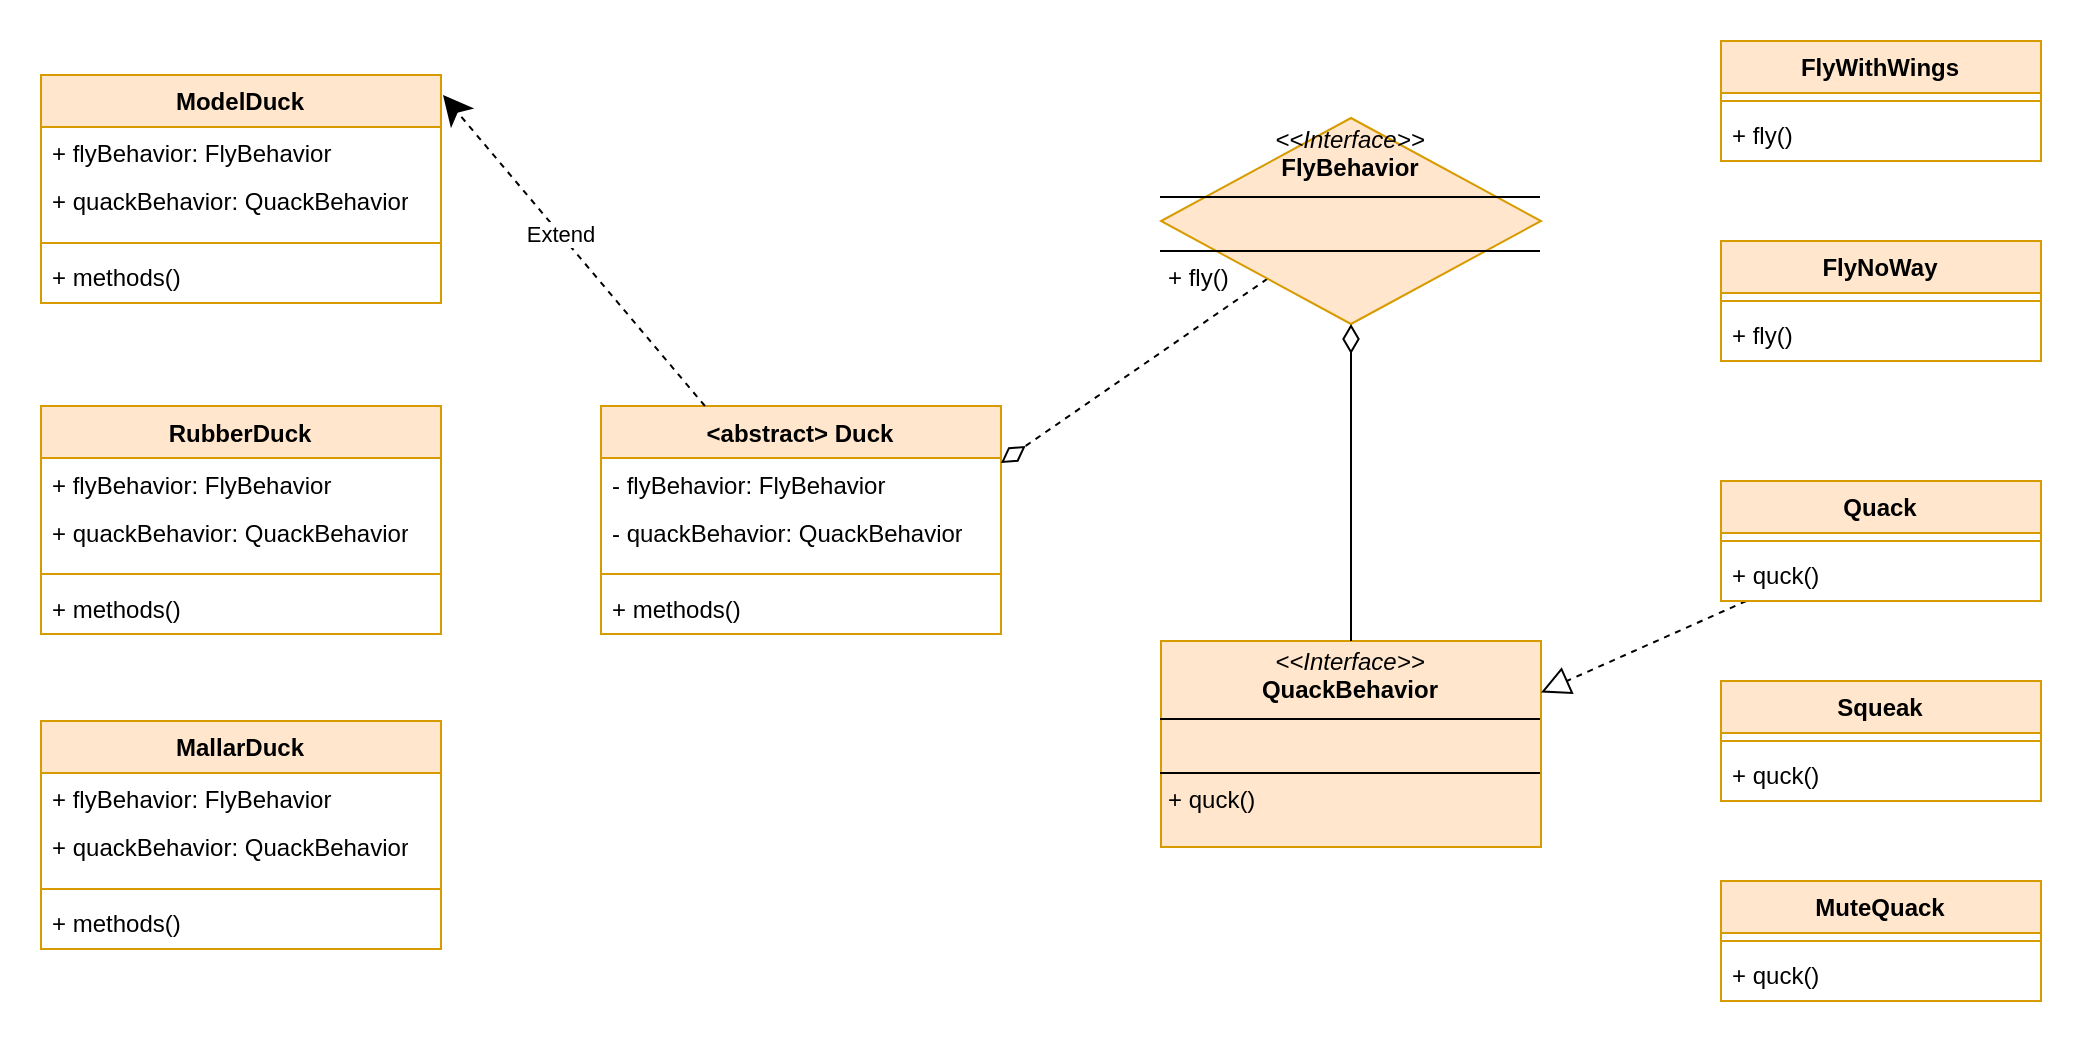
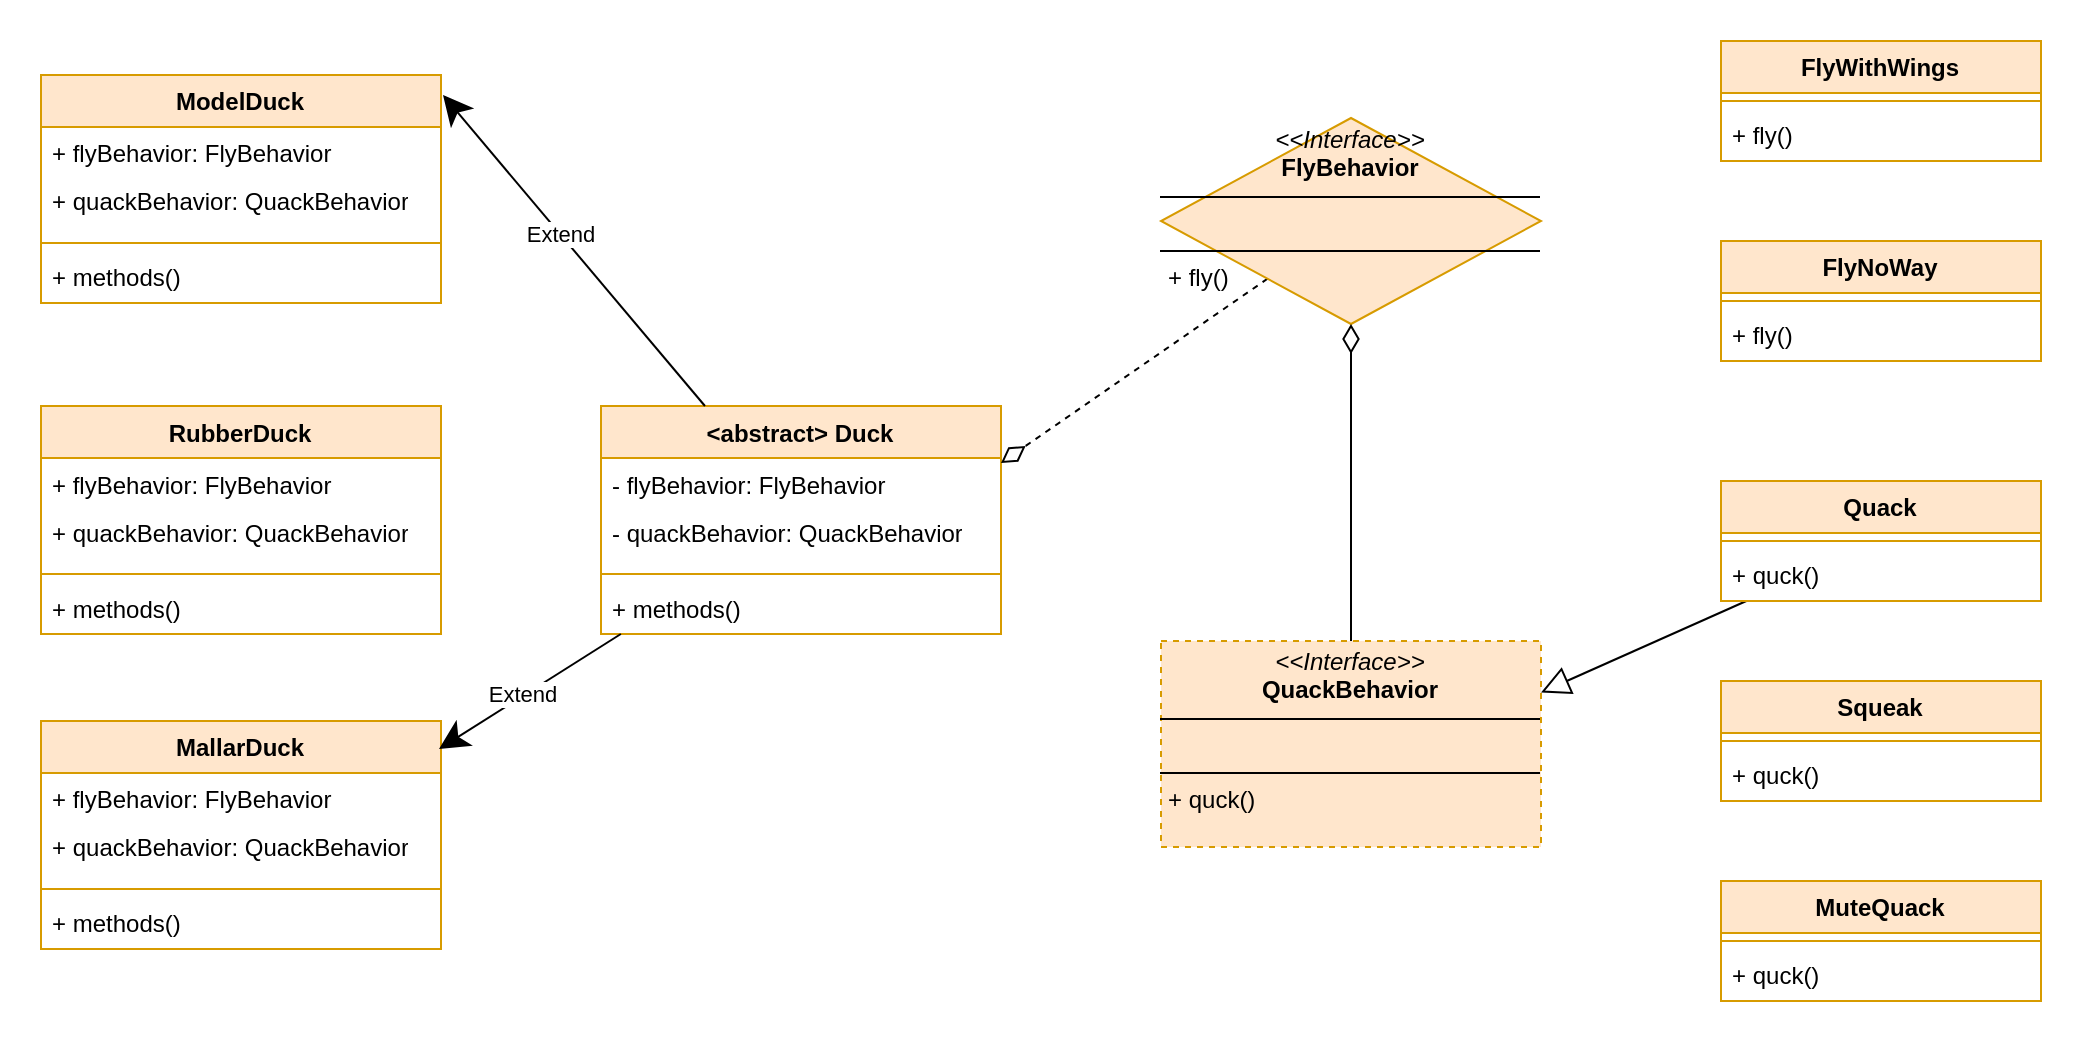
  <mxCell id="0" />
  <mxCell id="1" parent="0" />
  <mxCell id="2" value="&amp;lt;abstract&amp;gt; Duck" style="swimlane;fontStyle=1;align=center;verticalAlign=top;childLayout=stackLayout;horizontal=1;startSize=26;horizontalStack=0;resizeParent=1;resizeParentMax=0;resizeLast=0;collapsible=1;marginBottom=0;whiteSpace=wrap;html=1;fillColor=#ffe6cc;strokeColor=#d79b00;" vertex="1" parent="1"><mxGeometry x="300" y="202.5" width="200" height="114" as="geometry" /></mxCell>
  <mxCell id="3" value="- flyBehavior: FlyBehavior&lt;div&gt;&lt;br&gt;&lt;/div&gt;" style="text;strokeColor=none;fillColor=none;align=left;verticalAlign=top;spacingLeft=4;spacingRight=4;overflow=hidden;rotatable=0;points=[[0,0.5],[1,0.5]];portConstraint=eastwest;whiteSpace=wrap;html=1;" vertex="1" parent="2"><mxGeometry y="26" width="200" height="24" as="geometry" /></mxCell>
  <mxCell id="4" value="- quackBehavior: QuackBehavior&lt;div&gt;&lt;br&gt;&lt;/div&gt;" style="text;strokeColor=none;fillColor=none;align=left;verticalAlign=top;spacingLeft=4;spacingRight=4;overflow=hidden;rotatable=0;points=[[0,0.5],[1,0.5]];portConstraint=eastwest;whiteSpace=wrap;html=1;" vertex="1" parent="2"><mxGeometry y="50" width="200" height="30" as="geometry" /></mxCell>
  <mxCell id="5" value="" style="line;strokeWidth=1;fillColor=none;align=left;verticalAlign=middle;spacingTop=-1;spacingLeft=3;spacingRight=3;rotatable=0;labelPosition=right;points=[];portConstraint=eastwest;strokeColor=inherit;" vertex="1" parent="2"><mxGeometry y="80" width="200" height="8" as="geometry" /></mxCell>
  <mxCell id="6" value="+ methods()" style="text;strokeColor=none;fillColor=none;align=left;verticalAlign=top;spacingLeft=4;spacingRight=4;overflow=hidden;rotatable=0;points=[[0,0.5],[1,0.5]];portConstraint=eastwest;whiteSpace=wrap;html=1;" vertex="1" parent="2"><mxGeometry y="88" width="200" height="26" as="geometry" /></mxCell>
  <mxCell id="7" style="rounded=0;orthogonalLoop=1;jettySize=auto;html=1;entryX=1;entryY=0.25;entryDx=0;entryDy=0;endArrow=diamondThin;endFill=0;endSize=12;dashed=1;" edge="1" parent="1" source="8" target="2"><mxGeometry relative="1" as="geometry" /></mxCell>
  <mxCell id="8" value="&lt;p style=&quot;margin:0px;margin-top:4px;text-align:center;&quot;&gt;&lt;i&gt;&amp;lt;&amp;lt;Interface&amp;gt;&amp;gt;&lt;/i&gt;&lt;br&gt;&lt;b&gt;FlyBehavior&lt;/b&gt;&lt;/p&gt;&lt;hr size=&quot;1&quot; style=&quot;border-style:solid;&quot;&gt;&lt;p style=&quot;margin:0px;margin-left:4px;&quot;&gt;&lt;br&gt;&lt;/p&gt;&lt;hr size=&quot;1&quot; style=&quot;border-style:solid;&quot;&gt;&lt;p style=&quot;margin:0px;margin-left:4px;&quot;&gt;+ fly()&lt;br&gt;&lt;/p&gt;" style="rhombus;verticalAlign=top;align=left;overflow=fill;html=1;whiteSpace=wrap;fillColor=#ffe6cc;strokeColor=#d79b00;" vertex="1" parent="1"><mxGeometry x="580" y="58.5" width="190" height="103" as="geometry" /></mxCell>
- <mxCell id="9" value="&lt;p style=&quot;margin:0px;margin-top:4px;text-align:center;&quot;&gt;&lt;i&gt;&amp;lt;&amp;lt;Interface&amp;gt;&amp;gt;&lt;/i&gt;&lt;br&gt;&lt;b&gt;QuackBehavior&lt;/b&gt;&lt;/p&gt;&lt;hr size=&quot;1&quot; style=&quot;border-style:solid;&quot;&gt;&lt;p style=&quot;margin:0px;margin-left:4px;&quot;&gt;&lt;br&gt;&lt;/p&gt;&lt;hr size=&quot;1&quot; style=&quot;border-style:solid;&quot;&gt;&lt;p style=&quot;margin:0px;margin-left:4px;&quot;&gt;+ quck()&lt;br&gt;&lt;/p&gt;" style="verticalAlign=top;align=left;overflow=fill;html=1;whiteSpace=wrap;fillColor=#ffe6cc;strokeColor=#d79b00;" vertex="1" parent="1"><mxGeometry x="580" y="320" width="190" height="103" as="geometry" /></mxCell>
+ <mxCell id="9" value="&lt;p style=&quot;margin:0px;margin-top:4px;text-align:center;&quot;&gt;&lt;i&gt;&amp;lt;&amp;lt;Interface&amp;gt;&amp;gt;&lt;/i&gt;&lt;br&gt;&lt;b&gt;QuackBehavior&lt;/b&gt;&lt;/p&gt;&lt;hr size=&quot;1&quot; style=&quot;border-style:solid;&quot;&gt;&lt;p style=&quot;margin:0px;margin-left:4px;&quot;&gt;&lt;br&gt;&lt;/p&gt;&lt;hr size=&quot;1&quot; style=&quot;border-style:solid;&quot;&gt;&lt;p style=&quot;margin:0px;margin-left:4px;&quot;&gt;+ quck()&lt;br&gt;&lt;/p&gt;" style="verticalAlign=top;align=left;overflow=fill;html=1;whiteSpace=wrap;fillColor=#ffe6cc;strokeColor=#d79b00;dashed=1;" vertex="1" parent="1"><mxGeometry x="580" y="320" width="190" height="103" as="geometry" /></mxCell>
  <mxCell id="10" value="FlyNoWay" style="swimlane;fontStyle=1;align=center;verticalAlign=top;childLayout=stackLayout;horizontal=1;startSize=26;horizontalStack=0;resizeParent=1;resizeParentMax=0;resizeLast=0;collapsible=1;marginBottom=0;whiteSpace=wrap;html=1;fillColor=#ffe6cc;strokeColor=#d79b00;" vertex="1" parent="1"><mxGeometry x="860" y="120" width="160" height="60" as="geometry" /></mxCell>
  <mxCell id="11" value="" style="line;strokeWidth=1;fillColor=none;align=left;verticalAlign=middle;spacingTop=-1;spacingLeft=3;spacingRight=3;rotatable=0;labelPosition=right;points=[];portConstraint=eastwest;strokeColor=inherit;" vertex="1" parent="10"><mxGeometry y="26" width="160" height="8" as="geometry" /></mxCell>
  <mxCell id="12" value="+ fly()" style="text;strokeColor=none;fillColor=none;align=left;verticalAlign=top;spacingLeft=4;spacingRight=4;overflow=hidden;rotatable=0;points=[[0,0.5],[1,0.5]];portConstraint=eastwest;whiteSpace=wrap;html=1;" vertex="1" parent="10"><mxGeometry y="34" width="160" height="26" as="geometry" /></mxCell>
  <mxCell id="13" value="FlyWithWings" style="swimlane;fontStyle=1;align=center;verticalAlign=top;childLayout=stackLayout;horizontal=1;startSize=26;horizontalStack=0;resizeParent=1;resizeParentMax=0;resizeLast=0;collapsible=1;marginBottom=0;whiteSpace=wrap;html=1;fillColor=#ffe6cc;strokeColor=#d79b00;" vertex="1" parent="1"><mxGeometry x="860" y="20" width="160" height="60" as="geometry" /></mxCell>
  <mxCell id="14" value="" style="line;strokeWidth=1;fillColor=none;align=left;verticalAlign=middle;spacingTop=-1;spacingLeft=3;spacingRight=3;rotatable=0;labelPosition=right;points=[];portConstraint=eastwest;strokeColor=inherit;" vertex="1" parent="13"><mxGeometry y="26" width="160" height="8" as="geometry" /></mxCell>
  <mxCell id="15" value="+ fly()" style="text;strokeColor=none;fillColor=none;align=left;verticalAlign=top;spacingLeft=4;spacingRight=4;overflow=hidden;rotatable=0;points=[[0,0.5],[1,0.5]];portConstraint=eastwest;whiteSpace=wrap;html=1;" vertex="1" parent="13"><mxGeometry y="34" width="160" height="26" as="geometry" /></mxCell>
  <mxCell id="16" value="MallarDuck" style="swimlane;fontStyle=1;align=center;verticalAlign=top;childLayout=stackLayout;horizontal=1;startSize=26;horizontalStack=0;resizeParent=1;resizeParentMax=0;resizeLast=0;collapsible=1;marginBottom=0;whiteSpace=wrap;html=1;fillColor=#ffe6cc;strokeColor=#d79b00;" vertex="1" parent="1"><mxGeometry x="20" y="360" width="200" height="114" as="geometry" /></mxCell>
  <mxCell id="17" value="+ flyBehavior: FlyBehavior&lt;div&gt;&lt;br&gt;&lt;/div&gt;" style="text;strokeColor=none;fillColor=none;align=left;verticalAlign=top;spacingLeft=4;spacingRight=4;overflow=hidden;rotatable=0;points=[[0,0.5],[1,0.5]];portConstraint=eastwest;whiteSpace=wrap;html=1;" vertex="1" parent="16"><mxGeometry y="26" width="200" height="24" as="geometry" /></mxCell>
  <mxCell id="18" value="+ quackBehavior: QuackBehavior&lt;div&gt;&lt;br&gt;&lt;/div&gt;" style="text;strokeColor=none;fillColor=none;align=left;verticalAlign=top;spacingLeft=4;spacingRight=4;overflow=hidden;rotatable=0;points=[[0,0.5],[1,0.5]];portConstraint=eastwest;whiteSpace=wrap;html=1;" vertex="1" parent="16"><mxGeometry y="50" width="200" height="30" as="geometry" /></mxCell>
  <mxCell id="19" value="" style="line;strokeWidth=1;fillColor=none;align=left;verticalAlign=middle;spacingTop=-1;spacingLeft=3;spacingRight=3;rotatable=0;labelPosition=right;points=[];portConstraint=eastwest;strokeColor=inherit;" vertex="1" parent="16"><mxGeometry y="80" width="200" height="8" as="geometry" /></mxCell>
  <mxCell id="20" value="+ methods()" style="text;strokeColor=none;fillColor=none;align=left;verticalAlign=top;spacingLeft=4;spacingRight=4;overflow=hidden;rotatable=0;points=[[0,0.5],[1,0.5]];portConstraint=eastwest;whiteSpace=wrap;html=1;" vertex="1" parent="16"><mxGeometry y="88" width="200" height="26" as="geometry" /></mxCell>
  <mxCell id="21" value="ModelDuck" style="swimlane;fontStyle=1;align=center;verticalAlign=top;childLayout=stackLayout;horizontal=1;startSize=26;horizontalStack=0;resizeParent=1;resizeParentMax=0;resizeLast=0;collapsible=1;marginBottom=0;whiteSpace=wrap;html=1;fillColor=#ffe6cc;strokeColor=#d79b00;" vertex="1" parent="1"><mxGeometry x="20" y="37" width="200" height="114" as="geometry" /></mxCell>
  <mxCell id="22" value="+ flyBehavior: FlyBehavior&lt;div&gt;&lt;br&gt;&lt;/div&gt;" style="text;strokeColor=none;fillColor=none;align=left;verticalAlign=top;spacingLeft=4;spacingRight=4;overflow=hidden;rotatable=0;points=[[0,0.5],[1,0.5]];portConstraint=eastwest;whiteSpace=wrap;html=1;" vertex="1" parent="21"><mxGeometry y="26" width="200" height="24" as="geometry" /></mxCell>
  <mxCell id="23" value="+ quackBehavior: QuackBehavior&lt;div&gt;&lt;br&gt;&lt;/div&gt;" style="text;strokeColor=none;fillColor=none;align=left;verticalAlign=top;spacingLeft=4;spacingRight=4;overflow=hidden;rotatable=0;points=[[0,0.5],[1,0.5]];portConstraint=eastwest;whiteSpace=wrap;html=1;" vertex="1" parent="21"><mxGeometry y="50" width="200" height="30" as="geometry" /></mxCell>
  <mxCell id="24" value="" style="line;strokeWidth=1;fillColor=none;align=left;verticalAlign=middle;spacingTop=-1;spacingLeft=3;spacingRight=3;rotatable=0;labelPosition=right;points=[];portConstraint=eastwest;strokeColor=inherit;" vertex="1" parent="21"><mxGeometry y="80" width="200" height="8" as="geometry" /></mxCell>
  <mxCell id="25" value="+ methods()" style="text;strokeColor=none;fillColor=none;align=left;verticalAlign=top;spacingLeft=4;spacingRight=4;overflow=hidden;rotatable=0;points=[[0,0.5],[1,0.5]];portConstraint=eastwest;whiteSpace=wrap;html=1;" vertex="1" parent="21"><mxGeometry y="88" width="200" height="26" as="geometry" /></mxCell>
  <mxCell id="26" value="RubberDuck" style="swimlane;fontStyle=1;align=center;verticalAlign=top;childLayout=stackLayout;horizontal=1;startSize=26;horizontalStack=0;resizeParent=1;resizeParentMax=0;resizeLast=0;collapsible=1;marginBottom=0;whiteSpace=wrap;html=1;fillColor=#ffe6cc;strokeColor=#d79b00;" vertex="1" parent="1"><mxGeometry x="20" y="202.5" width="200" height="114" as="geometry" /></mxCell>
  <mxCell id="27" value="+ flyBehavior: FlyBehavior&lt;div&gt;&lt;br&gt;&lt;/div&gt;" style="text;strokeColor=none;fillColor=none;align=left;verticalAlign=top;spacingLeft=4;spacingRight=4;overflow=hidden;rotatable=0;points=[[0,0.5],[1,0.5]];portConstraint=eastwest;whiteSpace=wrap;html=1;" vertex="1" parent="26"><mxGeometry y="26" width="200" height="24" as="geometry" /></mxCell>
  <mxCell id="28" value="+ quackBehavior: QuackBehavior&lt;div&gt;&lt;br&gt;&lt;/div&gt;" style="text;strokeColor=none;fillColor=none;align=left;verticalAlign=top;spacingLeft=4;spacingRight=4;overflow=hidden;rotatable=0;points=[[0,0.5],[1,0.5]];portConstraint=eastwest;whiteSpace=wrap;html=1;" vertex="1" parent="26"><mxGeometry y="50" width="200" height="30" as="geometry" /></mxCell>
  <mxCell id="29" value="" style="line;strokeWidth=1;fillColor=none;align=left;verticalAlign=middle;spacingTop=-1;spacingLeft=3;spacingRight=3;rotatable=0;labelPosition=right;points=[];portConstraint=eastwest;strokeColor=inherit;" vertex="1" parent="26"><mxGeometry y="80" width="200" height="8" as="geometry" /></mxCell>
  <mxCell id="30" value="+ methods()" style="text;strokeColor=none;fillColor=none;align=left;verticalAlign=top;spacingLeft=4;spacingRight=4;overflow=hidden;rotatable=0;points=[[0,0.5],[1,0.5]];portConstraint=eastwest;whiteSpace=wrap;html=1;" vertex="1" parent="26"><mxGeometry y="88" width="200" height="26" as="geometry" /></mxCell>
- <mxCell id="31" style="rounded=0;orthogonalLoop=1;jettySize=auto;html=1;entryX=1;entryY=0.25;entryDx=0;entryDy=0;dashed=1;endArrow=block;endFill=0;endSize=12;" edge="1" parent="1" source="32" target="9"><mxGeometry relative="1" as="geometry" /></mxCell>
+ <mxCell id="31" style="rounded=0;orthogonalLoop=1;jettySize=auto;html=1;entryX=1;entryY=0.25;entryDx=0;entryDy=0;dashed=0;endArrow=block;endFill=0;endSize=12;" edge="1" parent="1" source="32" target="9"><mxGeometry relative="1" as="geometry" /></mxCell>
  <mxCell id="32" value="Quack" style="swimlane;fontStyle=1;align=center;verticalAlign=top;childLayout=stackLayout;horizontal=1;startSize=26;horizontalStack=0;resizeParent=1;resizeParentMax=0;resizeLast=0;collapsible=1;marginBottom=0;whiteSpace=wrap;html=1;fillColor=#ffe6cc;strokeColor=#d79b00;" vertex="1" parent="1"><mxGeometry x="860" y="240" width="160" height="60" as="geometry" /></mxCell>
  <mxCell id="33" value="" style="line;strokeWidth=1;fillColor=none;align=left;verticalAlign=middle;spacingTop=-1;spacingLeft=3;spacingRight=3;rotatable=0;labelPosition=right;points=[];portConstraint=eastwest;strokeColor=inherit;" vertex="1" parent="32"><mxGeometry y="26" width="160" height="8" as="geometry" /></mxCell>
  <mxCell id="34" value="+ quck()" style="text;strokeColor=none;fillColor=none;align=left;verticalAlign=top;spacingLeft=4;spacingRight=4;overflow=hidden;rotatable=0;points=[[0,0.5],[1,0.5]];portConstraint=eastwest;whiteSpace=wrap;html=1;" vertex="1" parent="32"><mxGeometry y="34" width="160" height="26" as="geometry" /></mxCell>
  <mxCell id="35" value="Squeak" style="swimlane;fontStyle=1;align=center;verticalAlign=top;childLayout=stackLayout;horizontal=1;startSize=26;horizontalStack=0;resizeParent=1;resizeParentMax=0;resizeLast=0;collapsible=1;marginBottom=0;whiteSpace=wrap;html=1;fillColor=#ffe6cc;strokeColor=#d79b00;" vertex="1" parent="1"><mxGeometry x="860" y="340" width="160" height="60" as="geometry" /></mxCell>
  <mxCell id="36" value="" style="line;strokeWidth=1;fillColor=none;align=left;verticalAlign=middle;spacingTop=-1;spacingLeft=3;spacingRight=3;rotatable=0;labelPosition=right;points=[];portConstraint=eastwest;strokeColor=inherit;" vertex="1" parent="35"><mxGeometry y="26" width="160" height="8" as="geometry" /></mxCell>
  <mxCell id="37" value="+ quck()" style="text;strokeColor=none;fillColor=none;align=left;verticalAlign=top;spacingLeft=4;spacingRight=4;overflow=hidden;rotatable=0;points=[[0,0.5],[1,0.5]];portConstraint=eastwest;whiteSpace=wrap;html=1;" vertex="1" parent="35"><mxGeometry y="34" width="160" height="26" as="geometry" /></mxCell>
  <mxCell id="38" value="MuteQuack" style="swimlane;fontStyle=1;align=center;verticalAlign=top;childLayout=stackLayout;horizontal=1;startSize=26;horizontalStack=0;resizeParent=1;resizeParentMax=0;resizeLast=0;collapsible=1;marginBottom=0;whiteSpace=wrap;html=1;fillColor=#ffe6cc;strokeColor=#d79b00;" vertex="1" parent="1"><mxGeometry x="860" y="440" width="160" height="60" as="geometry" /></mxCell>
  <mxCell id="39" value="" style="line;strokeWidth=1;fillColor=none;align=left;verticalAlign=middle;spacingTop=-1;spacingLeft=3;spacingRight=3;rotatable=0;labelPosition=right;points=[];portConstraint=eastwest;strokeColor=inherit;" vertex="1" parent="38"><mxGeometry y="26" width="160" height="8" as="geometry" /></mxCell>
  <mxCell id="40" value="+ quck()" style="text;strokeColor=none;fillColor=none;align=left;verticalAlign=top;spacingLeft=4;spacingRight=4;overflow=hidden;rotatable=0;points=[[0,0.5],[1,0.5]];portConstraint=eastwest;whiteSpace=wrap;html=1;" vertex="1" parent="38"><mxGeometry y="34" width="160" height="26" as="geometry" /></mxCell>
- <mxCell id="43" style="rounded=0;orthogonalLoop=1;jettySize=auto;html=1;entryX=1.005;entryY=0.088;entryDx=0;entryDy=0;entryPerimeter=0;endSize=12;dashed=1;" edge="1" parent="1" source="2" target="21"><mxGeometry relative="1" as="geometry" /></mxCell>
+ <mxCell id="41" style="rounded=0;orthogonalLoop=1;jettySize=auto;html=1;entryX=0.995;entryY=0.123;entryDx=0;entryDy=0;entryPerimeter=0;endSize=12;" edge="1" parent="1" source="2" target="16"><mxGeometry relative="1" as="geometry" /></mxCell>
+ <mxCell id="42" value="Extend" style="edgeLabel;html=1;align=center;verticalAlign=middle;resizable=0;points=[];" vertex="1" connectable="0" parent="41"><mxGeometry x="0.072" relative="1" as="geometry"><mxPoint y="-1" as="offset" /></mxGeometry></mxCell>
+ <mxCell id="43" style="rounded=0;orthogonalLoop=1;jettySize=auto;html=1;entryX=1.005;entryY=0.088;entryDx=0;entryDy=0;entryPerimeter=0;endSize=12;" edge="1" parent="1" source="2" target="21"><mxGeometry relative="1" as="geometry" /></mxCell>
  <mxCell id="44" value="Extend" style="edgeLabel;html=1;align=center;verticalAlign=middle;resizable=0;points=[];" vertex="1" connectable="0" parent="43"><mxGeometry x="0.1" relative="1" as="geometry"><mxPoint as="offset" /></mxGeometry></mxCell>
  <mxCell id="45" style="rounded=0;orthogonalLoop=1;jettySize=auto;html=1;endArrow=diamondThin;endFill=0;endSize=12;" edge="1" parent="1" source="9" target="8"><mxGeometry relative="1" as="geometry" /></mxCell>
